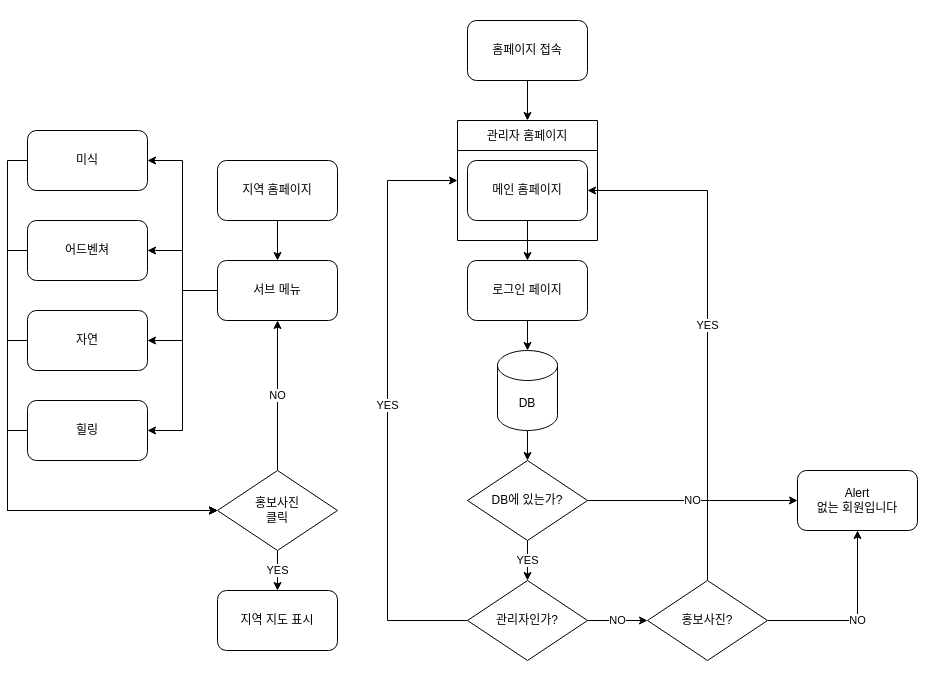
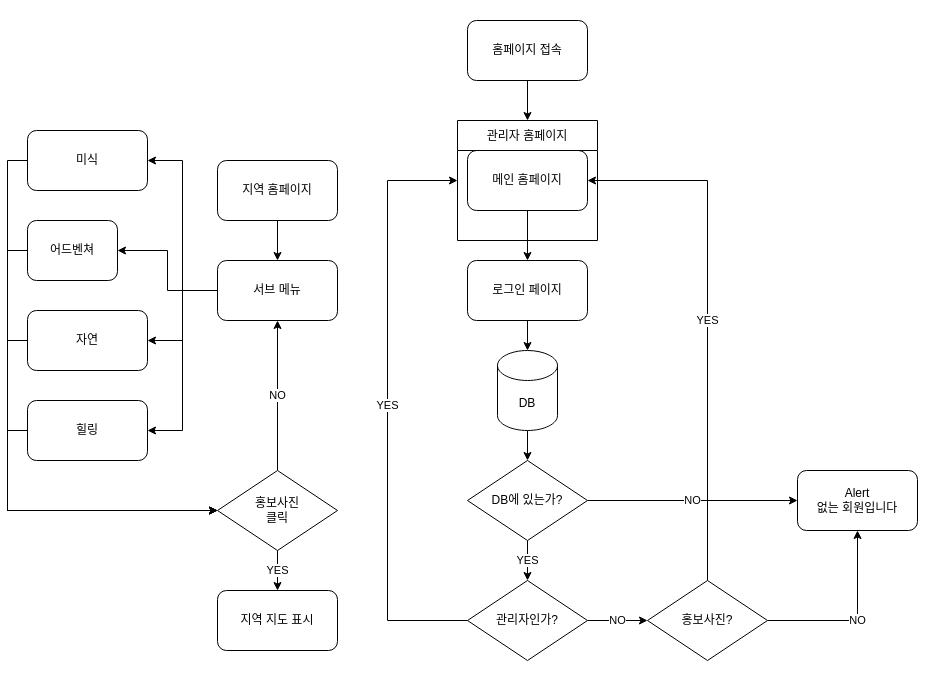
  <mxCell id="0" />
  <mxCell id="1" parent="0" />
  <mxCell id="2" style="edgeStyle=orthogonalEdgeStyle;rounded=0;orthogonalLoop=1;jettySize=auto;html=1;entryX=0.5;entryY=0;entryDx=0;entryDy=0;" edge="1" parent="1" source="3" target="5"><mxGeometry relative="1" as="geometry" /></mxCell>
- <mxCell id="3" value="메인 홈페이지" style="rounded=1;whiteSpace=wrap;html=1;" vertex="1" parent="1"><mxGeometry x="460" y="160" width="120" height="60" as="geometry" /></mxCell>
+ <mxCell id="3" value="메인 홈페이지" style="rounded=1;whiteSpace=wrap;html=1;" vertex="1" parent="1"><mxGeometry x="460" y="150" width="120" height="60" as="geometry" /></mxCell>
  <mxCell id="4" style="edgeStyle=orthogonalEdgeStyle;rounded=0;orthogonalLoop=1;jettySize=auto;html=1;" edge="1" parent="1" source="5" target="7"><mxGeometry relative="1" as="geometry" /></mxCell>
  <mxCell id="5" value="로그인 페이지" style="rounded=1;whiteSpace=wrap;html=1;" vertex="1" parent="1"><mxGeometry x="460" y="260" width="120" height="60" as="geometry" /></mxCell>
  <mxCell id="6" style="edgeStyle=orthogonalEdgeStyle;rounded=0;orthogonalLoop=1;jettySize=auto;html=1;" edge="1" parent="1" source="7" target="10"><mxGeometry relative="1" as="geometry" /></mxCell>
  <mxCell id="7" value="DB" style="shape=cylinder3;whiteSpace=wrap;html=1;boundedLbl=1;backgroundOutline=1;size=15;" vertex="1" parent="1"><mxGeometry x="490" y="350" width="60" height="80" as="geometry" /></mxCell>
  <mxCell id="8" value="YES" style="edgeStyle=orthogonalEdgeStyle;rounded=0;orthogonalLoop=1;jettySize=auto;html=1;" edge="1" parent="1" source="10" target="13"><mxGeometry relative="1" as="geometry" /></mxCell>
  <mxCell id="9" value="NO" style="rounded=0;orthogonalLoop=1;jettySize=auto;html=1;edgeStyle=orthogonalEdgeStyle;jumpStyle=arc;jumpSize=6;" edge="1" parent="1" source="10" target="18"><mxGeometry relative="1" as="geometry" /></mxCell>
  <mxCell id="10" value="DB에 있는가?" style="rhombus;whiteSpace=wrap;html=1;" vertex="1" parent="1"><mxGeometry x="460" y="460" width="120" height="80" as="geometry" /></mxCell>
  <mxCell id="11" value="NO" style="edgeStyle=orthogonalEdgeStyle;rounded=0;orthogonalLoop=1;jettySize=auto;html=1;entryX=0;entryY=0.5;entryDx=0;entryDy=0;" edge="1" parent="1" source="13" target="16"><mxGeometry relative="1" as="geometry" /></mxCell>
  <mxCell id="12" value="YES" style="edgeStyle=orthogonalEdgeStyle;rounded=0;orthogonalLoop=1;jettySize=auto;html=1;entryX=0;entryY=0.5;entryDx=0;entryDy=0;exitX=0;exitY=0.5;exitDx=0;exitDy=0;" edge="1" parent="1" source="13" target="17"><mxGeometry relative="1" as="geometry"><Array as="points"><mxPoint x="380" y="620" /><mxPoint x="380" y="180" /></Array></mxGeometry></mxCell>
  <mxCell id="13" value="관리자인가?" style="rhombus;whiteSpace=wrap;html=1;" vertex="1" parent="1"><mxGeometry x="460" y="580" width="120" height="80" as="geometry" /></mxCell>
  <mxCell id="14" value="YES" style="edgeStyle=orthogonalEdgeStyle;rounded=0;orthogonalLoop=1;jettySize=auto;html=1;entryX=1;entryY=0.5;entryDx=0;entryDy=0;elbow=vertical;exitX=0.5;exitY=0;exitDx=0;exitDy=0;" edge="1" parent="1" source="16" target="3"><mxGeometry relative="1" as="geometry" /></mxCell>
  <mxCell id="15" value="NO" style="edgeStyle=orthogonalEdgeStyle;rounded=0;jumpStyle=arc;jumpSize=6;orthogonalLoop=1;jettySize=auto;html=1;entryX=0.5;entryY=1;entryDx=0;entryDy=0;" edge="1" parent="1" source="16" target="18"><mxGeometry relative="1" as="geometry" /></mxCell>
  <mxCell id="16" value="홍보사진?" style="rhombus;whiteSpace=wrap;html=1;" vertex="1" parent="1"><mxGeometry x="640" y="580" width="120" height="80" as="geometry" /></mxCell>
  <mxCell id="17" value="관리자 홈페이지" style="swimlane;fontStyle=0;childLayout=stackLayout;horizontal=1;startSize=30;horizontalStack=0;resizeParent=1;resizeParentMax=0;resizeLast=0;collapsible=1;marginBottom=0;" vertex="1" parent="1"><mxGeometry x="450" y="120" width="140" height="120" as="geometry" /></mxCell>
  <mxCell id="18" value="Alert&lt;br&gt;없는 회원입니다" style="rounded=1;whiteSpace=wrap;html=1;" vertex="1" parent="1"><mxGeometry x="790" y="470" width="120" height="60" as="geometry" /></mxCell>
  <mxCell id="19" style="edgeStyle=orthogonalEdgeStyle;rounded=0;jumpStyle=arc;jumpSize=6;orthogonalLoop=1;jettySize=auto;html=1;entryX=0.5;entryY=0;entryDx=0;entryDy=0;" edge="1" parent="1" source="20" target="17"><mxGeometry relative="1" as="geometry" /></mxCell>
  <mxCell id="20" value="홈페이지 접속" style="rounded=1;whiteSpace=wrap;html=1;" vertex="1" parent="1"><mxGeometry x="460" y="20" width="120" height="60" as="geometry" /></mxCell>
  <mxCell id="21" value="" style="edgeStyle=orthogonalEdgeStyle;rounded=0;jumpStyle=arc;jumpSize=6;orthogonalLoop=1;jettySize=auto;html=1;endArrow=classic;endFill=1;" edge="1" parent="1" source="22" target="27"><mxGeometry relative="1" as="geometry" /></mxCell>
  <mxCell id="22" value="지역 홈페이지" style="rounded=1;whiteSpace=wrap;html=1;" vertex="1" parent="1"><mxGeometry x="210" y="160" width="120" height="60" as="geometry" /></mxCell>
  <mxCell id="23" style="edgeStyle=orthogonalEdgeStyle;rounded=0;jumpStyle=arc;jumpSize=6;orthogonalLoop=1;jettySize=auto;html=1;entryX=1;entryY=0.5;entryDx=0;entryDy=0;endArrow=classic;endFill=1;" edge="1" parent="1" source="27" target="33"><mxGeometry relative="1" as="geometry" /></mxCell>
  <mxCell id="24" style="edgeStyle=orthogonalEdgeStyle;rounded=0;jumpStyle=arc;jumpSize=6;orthogonalLoop=1;jettySize=auto;html=1;entryX=1;entryY=0.5;entryDx=0;entryDy=0;endArrow=classic;endFill=1;" edge="1" parent="1" source="27" target="31"><mxGeometry relative="1" as="geometry" /></mxCell>
  <mxCell id="25" style="edgeStyle=orthogonalEdgeStyle;rounded=0;jumpStyle=arc;jumpSize=6;orthogonalLoop=1;jettySize=auto;html=1;entryX=1;entryY=0.5;entryDx=0;entryDy=0;endArrow=classic;endFill=1;" edge="1" parent="1" source="27" target="29"><mxGeometry relative="1" as="geometry" /></mxCell>
  <mxCell id="26" style="edgeStyle=orthogonalEdgeStyle;rounded=0;jumpStyle=arc;jumpSize=6;orthogonalLoop=1;jettySize=auto;html=1;entryX=1;entryY=0.5;entryDx=0;entryDy=0;endArrow=classic;endFill=1;" edge="1" parent="1" source="27" target="35"><mxGeometry relative="1" as="geometry" /></mxCell>
  <mxCell id="27" value="서브 메뉴" style="whiteSpace=wrap;html=1;rounded=1;" vertex="1" parent="1"><mxGeometry x="210" y="260" width="120" height="60" as="geometry" /></mxCell>
  <mxCell id="28" style="edgeStyle=orthogonalEdgeStyle;rounded=0;jumpStyle=arc;jumpSize=6;orthogonalLoop=1;jettySize=auto;html=1;entryX=0;entryY=0.5;entryDx=0;entryDy=0;startArrow=none;startFill=0;endArrow=classic;endFill=1;exitX=0;exitY=0.5;exitDx=0;exitDy=0;" edge="1" parent="1" source="29" target="38"><mxGeometry relative="1" as="geometry" /></mxCell>
  <mxCell id="29" value="미식" style="whiteSpace=wrap;html=1;rounded=1;" vertex="1" parent="1"><mxGeometry x="20" y="130" width="120" height="60" as="geometry" /></mxCell>
  <mxCell id="30" style="edgeStyle=orthogonalEdgeStyle;rounded=0;jumpStyle=arc;jumpSize=6;orthogonalLoop=1;jettySize=auto;html=1;entryX=0;entryY=0.5;entryDx=0;entryDy=0;startArrow=none;startFill=0;endArrow=classic;endFill=1;exitX=0;exitY=0.5;exitDx=0;exitDy=0;" edge="1" parent="1" source="31" target="38"><mxGeometry relative="1" as="geometry" /></mxCell>
- <mxCell id="31" value="어드벤쳐" style="rounded=1;whiteSpace=wrap;html=1;" vertex="1" parent="1"><mxGeometry x="20" y="220" width="120" height="60" as="geometry" /></mxCell>
+ <mxCell id="31" value="어드벤쳐" style="rounded=1;whiteSpace=wrap;html=1;" vertex="1" parent="1"><mxGeometry x="20" y="220" width="90" height="60" as="geometry" /></mxCell>
  <mxCell id="32" style="edgeStyle=orthogonalEdgeStyle;rounded=0;jumpStyle=arc;jumpSize=6;orthogonalLoop=1;jettySize=auto;html=1;entryX=0;entryY=0.5;entryDx=0;entryDy=0;startArrow=none;startFill=0;endArrow=classic;endFill=1;exitX=0;exitY=0.5;exitDx=0;exitDy=0;" edge="1" parent="1" source="33" target="38"><mxGeometry relative="1" as="geometry" /></mxCell>
  <mxCell id="33" value="자연" style="rounded=1;whiteSpace=wrap;html=1;" vertex="1" parent="1"><mxGeometry x="20" y="310" width="120" height="60" as="geometry" /></mxCell>
  <mxCell id="34" style="edgeStyle=orthogonalEdgeStyle;rounded=0;jumpStyle=arc;jumpSize=6;orthogonalLoop=1;jettySize=auto;html=1;entryX=0;entryY=0.5;entryDx=0;entryDy=0;startArrow=none;startFill=0;endArrow=classic;endFill=1;exitX=0;exitY=0.5;exitDx=0;exitDy=0;" edge="1" parent="1" source="35" target="38"><mxGeometry relative="1" as="geometry" /></mxCell>
  <mxCell id="35" value="힐링" style="rounded=1;whiteSpace=wrap;html=1;" vertex="1" parent="1"><mxGeometry x="20" y="400" width="120" height="60" as="geometry" /></mxCell>
  <mxCell id="36" value="NO" style="edgeStyle=orthogonalEdgeStyle;rounded=0;jumpStyle=arc;jumpSize=6;orthogonalLoop=1;jettySize=auto;html=1;entryX=0.5;entryY=1;entryDx=0;entryDy=0;startArrow=none;startFill=0;endArrow=classic;endFill=1;" edge="1" parent="1" source="38" target="27"><mxGeometry relative="1" as="geometry" /></mxCell>
  <mxCell id="37" value="YES" style="edgeStyle=orthogonalEdgeStyle;rounded=0;jumpStyle=arc;jumpSize=6;orthogonalLoop=1;jettySize=auto;html=1;entryX=0.5;entryY=0;entryDx=0;entryDy=0;startArrow=none;startFill=0;endArrow=classic;endFill=1;" edge="1" parent="1" source="38" target="39"><mxGeometry relative="1" as="geometry" /></mxCell>
  <mxCell id="38" value="홍보사진&lt;br&gt;클릭" style="rhombus;whiteSpace=wrap;html=1;" vertex="1" parent="1"><mxGeometry x="210" y="470" width="120" height="80" as="geometry" /></mxCell>
  <mxCell id="39" value="지역 지도 표시" style="rounded=1;whiteSpace=wrap;html=1;" vertex="1" parent="1"><mxGeometry x="210" y="590" width="120" height="60" as="geometry" /></mxCell>
